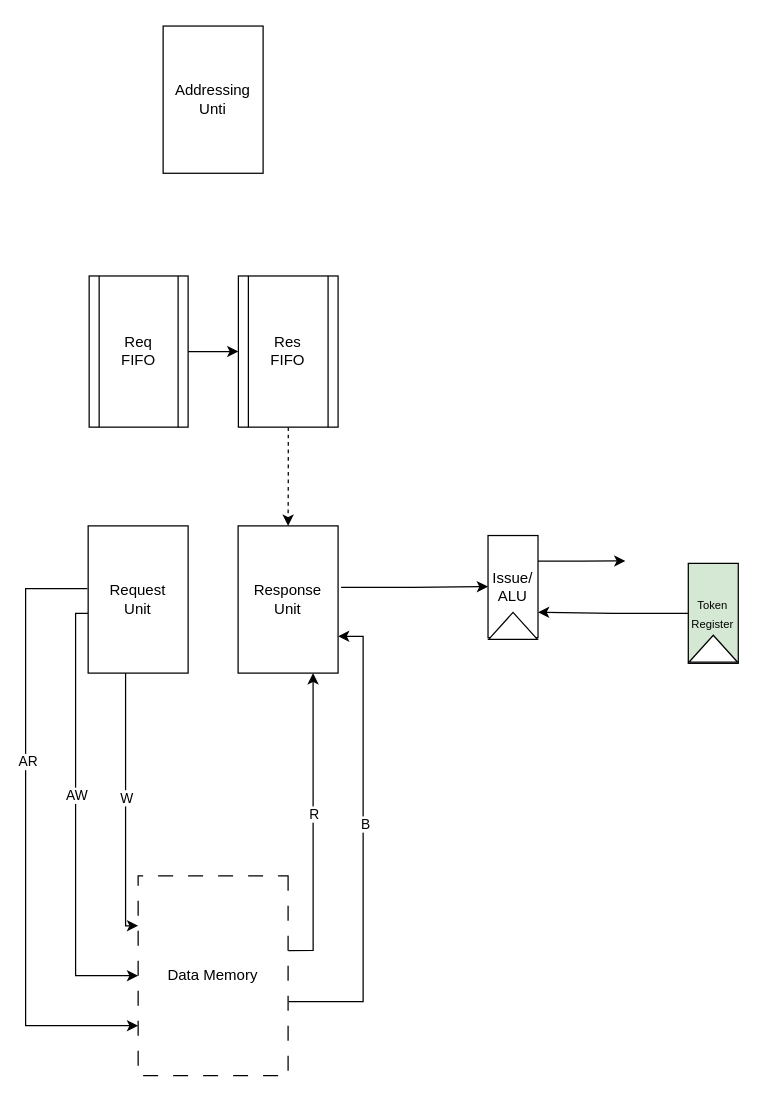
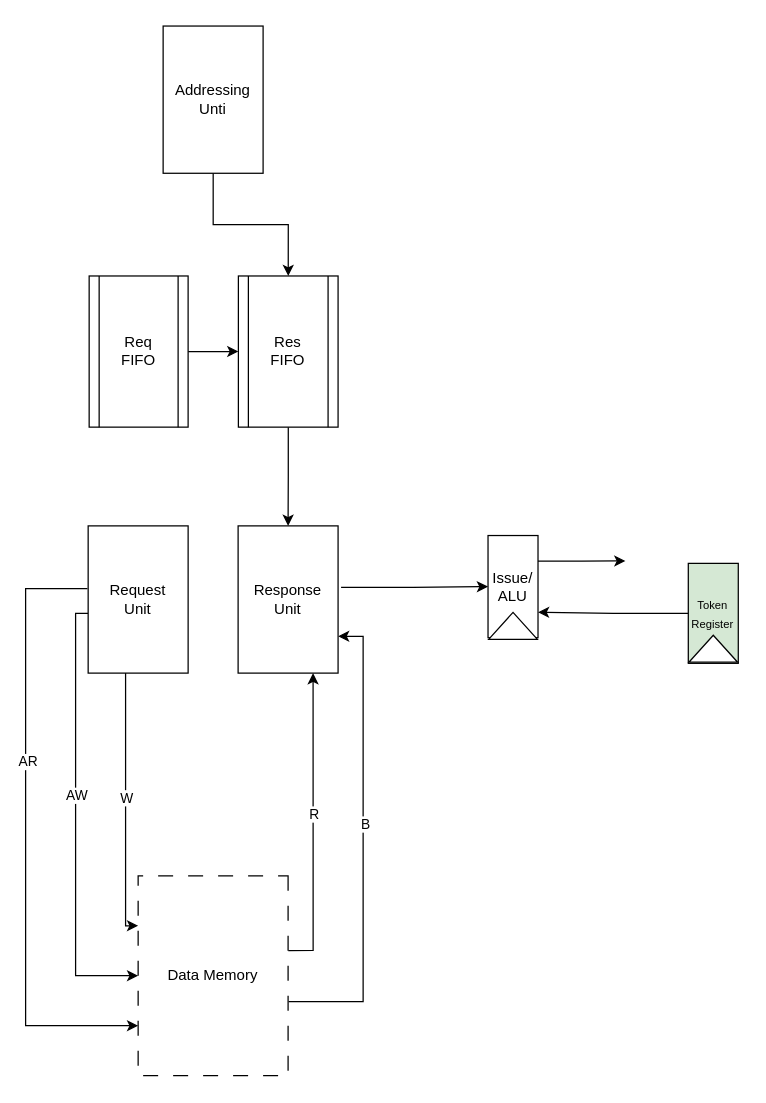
  <mxCell id="0" />
  <mxCell id="1" parent="0" />
  <mxCell id="2" style="edgeStyle=orthogonalEdgeStyle;rounded=0;orthogonalLoop=1;jettySize=auto;html=1;exitX=0.374;exitY=-0.001;exitDx=0;exitDy=0;entryX=1;entryY=0.25;entryDx=0;entryDy=0;exitPerimeter=0;" edge="1" parent="1" source="6" target="20"><mxGeometry relative="1" as="geometry" /></mxCell>
  <mxCell id="3" value="R" style="edgeLabel;html=1;align=center;verticalAlign=middle;resizable=0;points=[];" connectable="0" vertex="1" parent="2"><mxGeometry x="0.066" y="-2" relative="1" as="geometry"><mxPoint x="-2" as="offset" /></mxGeometry></mxCell>
  <mxCell id="4" style="edgeStyle=orthogonalEdgeStyle;rounded=0;orthogonalLoop=1;jettySize=auto;html=1;exitX=0.63;exitY=-0.003;exitDx=0;exitDy=0;entryX=0.75;entryY=0;entryDx=0;entryDy=0;exitPerimeter=0;" edge="1" parent="1" source="6" target="20"><mxGeometry relative="1" as="geometry" /></mxCell>
  <mxCell id="5" value="B" style="edgeLabel;html=1;align=center;verticalAlign=middle;resizable=0;points=[];" connectable="0" vertex="1" parent="4"><mxGeometry x="0.087" y="-1" relative="1" as="geometry"><mxPoint as="offset" /></mxGeometry></mxCell>
  <mxCell id="6" value="Data Memory&lt;div&gt;&lt;/div&gt;" style="rounded=0;whiteSpace=wrap;html=1;rotation=0;direction=south;dashed=1;dashPattern=12 12;" vertex="1" parent="1"><mxGeometry x="110.05" y="700" width="120" height="160" as="geometry" /></mxCell>
+ <mxCell id="7" style="edgeStyle=orthogonalEdgeStyle;rounded=0;orthogonalLoop=1;jettySize=auto;html=1;entryX=0.5;entryY=1;entryDx=0;entryDy=0;" edge="1" parent="1" source="8" target="19"><mxGeometry relative="1" as="geometry" /></mxCell>
  <mxCell id="8" value="Addressing Unti&lt;div&gt;&lt;/div&gt;" style="rounded=0;whiteSpace=wrap;html=1;rotation=0;direction=south;gradientColor=none;" vertex="1" parent="1"><mxGeometry x="130.05" y="20" width="80" height="117.82" as="geometry" /></mxCell>
  <mxCell id="9" style="edgeStyle=orthogonalEdgeStyle;rounded=0;orthogonalLoop=1;jettySize=auto;html=1;" edge="1" parent="1" source="10" target="19"><mxGeometry relative="1" as="geometry" /></mxCell>
  <mxCell id="10" value="Req&lt;br&gt;FIFO" style="shape=process;whiteSpace=wrap;html=1;backgroundOutline=1;direction=west;" vertex="1" parent="1"><mxGeometry x="70.86" y="220" width="79.19" height="120.97" as="geometry" /></mxCell>
  <mxCell id="11" style="edgeStyle=orthogonalEdgeStyle;rounded=0;orthogonalLoop=1;jettySize=auto;html=1;entryX=0.5;entryY=1;entryDx=0;entryDy=0;" edge="1" parent="1" target="6"><mxGeometry relative="1" as="geometry"><mxPoint x="70" y="490" as="sourcePoint" /><Array as="points"><mxPoint x="60" y="490" /><mxPoint x="60" y="780" /></Array></mxGeometry></mxCell>
  <mxCell id="12" value="AW" style="edgeLabel;html=1;align=center;verticalAlign=middle;resizable=0;points=[];" connectable="0" vertex="1" parent="11"><mxGeometry x="-0.234" y="-1" relative="1" as="geometry"><mxPoint x="1" y="21" as="offset" /></mxGeometry></mxCell>
  <mxCell id="13" style="edgeStyle=orthogonalEdgeStyle;rounded=0;orthogonalLoop=1;jettySize=auto;html=1;entryX=0.25;entryY=1;entryDx=0;entryDy=0;" edge="1" parent="1" source="17" target="6"><mxGeometry relative="1" as="geometry"><mxPoint x="110" y="730" as="targetPoint" /><Array as="points"><mxPoint x="100" y="740" /></Array></mxGeometry></mxCell>
  <mxCell id="14" value="W" style="edgeLabel;html=1;align=center;verticalAlign=middle;resizable=0;points=[];" connectable="0" vertex="1" parent="13"><mxGeometry x="0.119" y="-4" relative="1" as="geometry"><mxPoint x="4" y="-19" as="offset" /></mxGeometry></mxCell>
  <mxCell id="15" style="edgeStyle=orthogonalEdgeStyle;rounded=0;orthogonalLoop=1;jettySize=auto;html=1;exitX=0.426;exitY=1.007;exitDx=0;exitDy=0;exitPerimeter=0;entryX=0.75;entryY=1;entryDx=0;entryDy=0;" edge="1" parent="1" source="17" target="6"><mxGeometry relative="1" as="geometry"><Array as="points"><mxPoint x="20" y="470" /><mxPoint x="20" y="820" /></Array><mxPoint x="110" y="790" as="targetPoint" /></mxGeometry></mxCell>
  <mxCell id="16" value="AR" style="edgeLabel;html=1;align=center;verticalAlign=middle;resizable=0;points=[];" connectable="0" vertex="1" parent="15"><mxGeometry x="-0.144" y="-4" relative="1" as="geometry"><mxPoint x="5" y="-21" as="offset" /></mxGeometry></mxCell>
  <mxCell id="17" value="Request&lt;div&gt;&lt;/div&gt;&lt;div&gt;Unit&lt;/div&gt;" style="rounded=0;whiteSpace=wrap;html=1;rotation=0;direction=south;gradientColor=none;" vertex="1" parent="1"><mxGeometry x="70.05" y="420" width="80" height="117.82" as="geometry" /></mxCell>
- <mxCell id="18" style="edgeStyle=orthogonalEdgeStyle;rounded=0;orthogonalLoop=1;jettySize=auto;html=1;entryX=0;entryY=0.5;entryDx=0;entryDy=0;dashed=1;" edge="1" parent="1" source="19" target="20"><mxGeometry relative="1" as="geometry" /></mxCell>
+ <mxCell id="18" style="edgeStyle=orthogonalEdgeStyle;rounded=0;orthogonalLoop=1;jettySize=auto;html=1;entryX=0;entryY=0.5;entryDx=0;entryDy=0;" edge="1" parent="1" source="19" target="20"><mxGeometry relative="1" as="geometry" /></mxCell>
  <mxCell id="19" value="Res&lt;br&gt;FIFO" style="shape=process;whiteSpace=wrap;html=1;backgroundOutline=1;direction=west;" vertex="1" parent="1"><mxGeometry x="190.27" y="220" width="79.78" height="120.97" as="geometry" /></mxCell>
  <mxCell id="20" value="&lt;span style=&quot;background-color: initial;&quot;&gt;Response&lt;/span&gt;&lt;div&gt;&lt;span style=&quot;background-color: initial;&quot;&gt;Unit&lt;/span&gt;&lt;/div&gt;" style="rounded=0;whiteSpace=wrap;html=1;rotation=0;direction=south;gradientColor=none;" vertex="1" parent="1"><mxGeometry x="190.05" y="420" width="80" height="117.82" as="geometry" /></mxCell>
  <mxCell id="21" style="edgeStyle=orthogonalEdgeStyle;rounded=0;orthogonalLoop=1;jettySize=auto;html=1;entryX=0.75;entryY=0;entryDx=0;entryDy=0;" edge="1" parent="1" source="22" target="26"><mxGeometry relative="1" as="geometry" /></mxCell>
  <mxCell id="22" value="&lt;span style=&quot;font-size: 9px;&quot;&gt;Token Register&lt;/span&gt;&lt;br&gt;&lt;div&gt;&lt;/div&gt;" style="rounded=0;whiteSpace=wrap;html=1;rotation=0;direction=south;container=0;labelBackgroundColor=none;labelBorderColor=none;textShadow=0;fillColor=#d5e8d4;" vertex="1" parent="1"><mxGeometry x="550.32" y="450" width="40" height="80" as="geometry" /></mxCell>
  <mxCell id="23" value="" style="triangle;whiteSpace=wrap;html=1;rotation=-90;container=0;labelBackgroundColor=none;labelBorderColor=none;textShadow=0;" vertex="1" parent="1"><mxGeometry x="559.51" y="498.82" width="21.61" height="39" as="geometry" /></mxCell>
  <mxCell id="24" value="" style="edgeStyle=orthogonalEdgeStyle;rounded=0;orthogonalLoop=1;jettySize=auto;html=1;entryX=0.5;entryY=1;entryDx=0;entryDy=0;exitX=0.418;exitY=-0.03;exitDx=0;exitDy=0;exitPerimeter=0;" edge="1" parent="1" source="20" target="26"><mxGeometry relative="1" as="geometry"><mxPoint x="270.05" y="449" as="sourcePoint" /><mxPoint x="1180.05" y="450" as="targetPoint" /></mxGeometry></mxCell>
  <mxCell id="25" style="edgeStyle=orthogonalEdgeStyle;rounded=0;orthogonalLoop=1;jettySize=auto;html=1;exitX=0.25;exitY=0;exitDx=0;exitDy=0;" edge="1" parent="1" source="26"><mxGeometry relative="1" as="geometry"><mxPoint x="500" y="448" as="targetPoint" /></mxGeometry></mxCell>
  <mxCell id="26" value="Issue/&lt;div&gt;ALU&lt;/div&gt;" style="rounded=0;whiteSpace=wrap;html=1;rotation=0;direction=south;" vertex="1" parent="1"><mxGeometry x="390.05" y="427.72" width="40" height="81.78" as="geometry" /></mxCell>
  <mxCell id="27" value="" style="triangle;whiteSpace=wrap;html=1;rotation=-90;container=0;labelBackgroundColor=none;labelBorderColor=none;textShadow=0;" vertex="1" parent="1"><mxGeometry x="399.25" y="480.5" width="21.61" height="39" as="geometry" /></mxCell>
